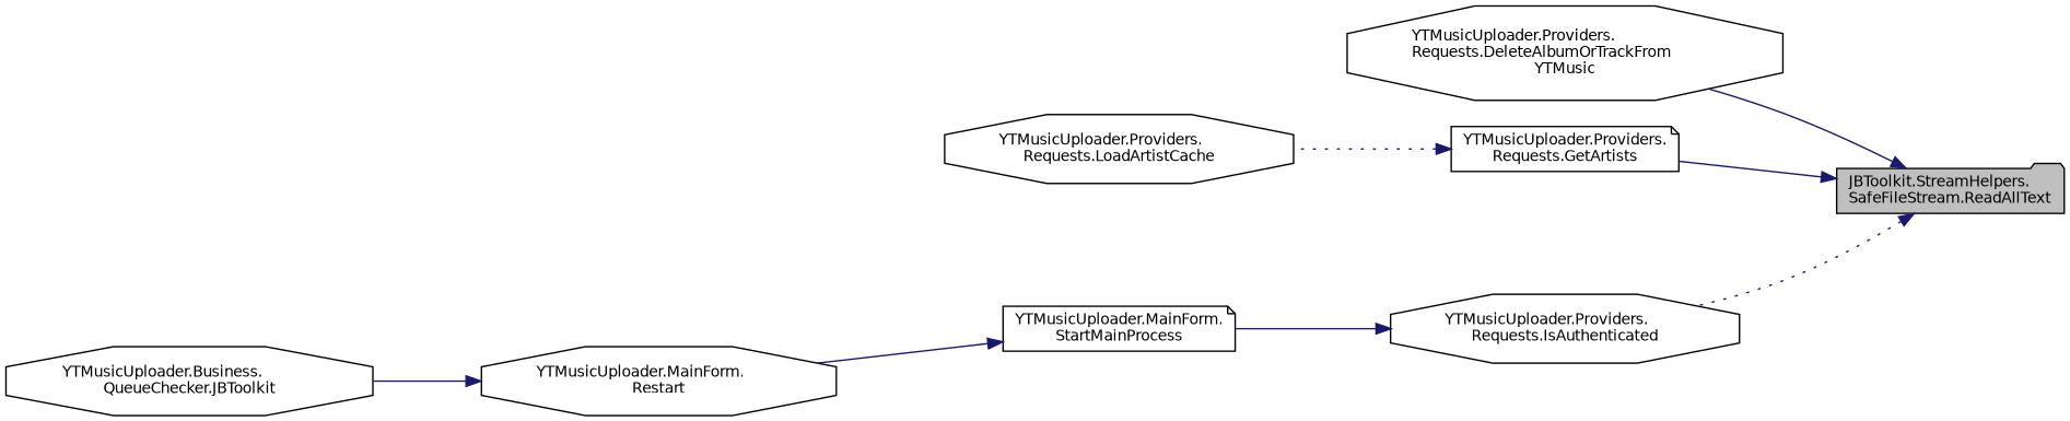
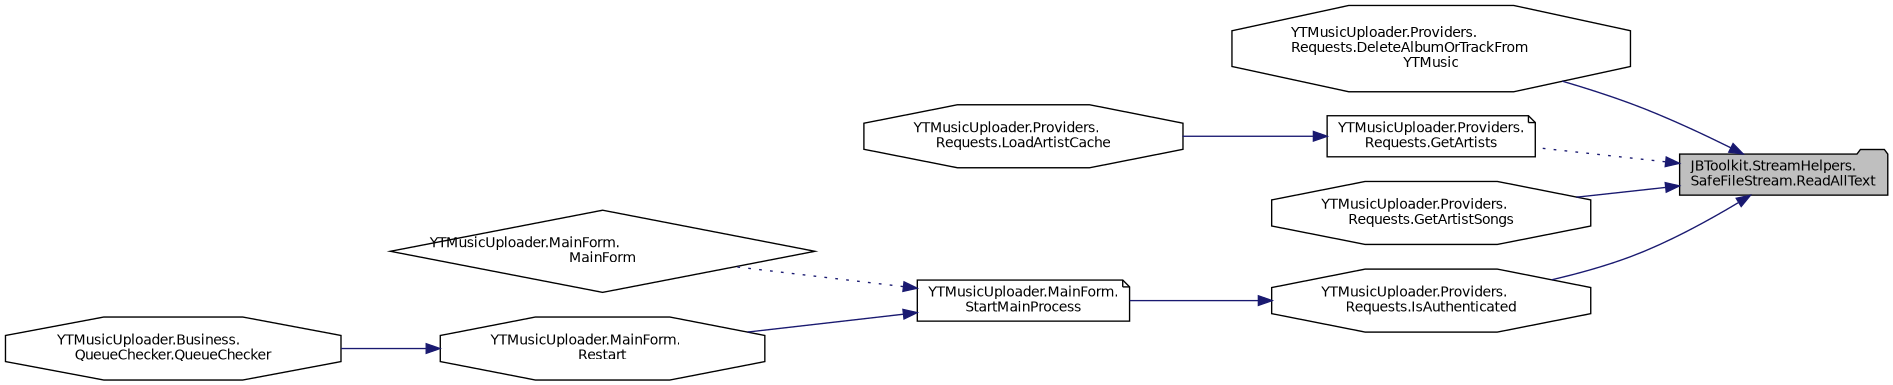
  digraph {
    rankdir=RL
    node [color=black fillcolor=white fontname=Helvetica fontsize=10 shape=octagon style=filled]
    edge [color=midnightblue dir=back fontname=Helvetica fontsize=10 labelfontname=Helvetica labelfontsize=10 style=solid]
    n1 [fillcolor=grey75 fontcolor=black height=0.2 label="JBToolkit.StreamHelpers.\lSafeFileStream.ReadAllText" shape=folder width=0.4]
    n2 [height=0.2 label="YTMusicUploader.Providers.\lRequests.DeleteAlbumOrTrackFrom\lYTMusic" width=0.4]
    n3 [height=0.2 label="YTMusicUploader.Providers.\lRequests.GetArtists" shape=note width=0.4]
+   n4 [height=0.2 label="YTMusicUploader.Providers.\lRequests.GetArtistSongs" width=0.4]
    n5 [height=0.2 label="YTMusicUploader.Providers.\lRequests.IsAuthenticated" width=0.4]
    n6 [height=0.2 label="YTMusicUploader.Providers.\lRequests.LoadArtistCache" width=0.4]
    n7 [height=0.2 label="YTMusicUploader.MainForm.\lStartMainProcess" shape=note width=0.4]
+   n8 [height=0.2 label="YTMusicUploader.MainForm.\lMainForm" shape=diamond width=0.4]
    n9 [height=0.2 label="YTMusicUploader.MainForm.\lRestart" width=0.4]
-   n10 [height=0.2 label="YTMusicUploader.Business.\lQueueChecker.JBToolkit" width=0.4]
+   n10 [height=0.2 label="YTMusicUploader.Business.\lQueueChecker.QueueChecker" width=0.4]
    n1 -> n2
-   n1 -> n3
-   n1 -> n5 [style=dotted]
-   n3 -> n6 [style=dotted]
+   n1 -> n3 [style=dotted]
+   n1 -> n4
+   n1 -> n5
+   n3 -> n6
    n5 -> n7
+   n7 -> n8 [style=dotted]
    n7 -> n9
    n9 -> n10
  }
